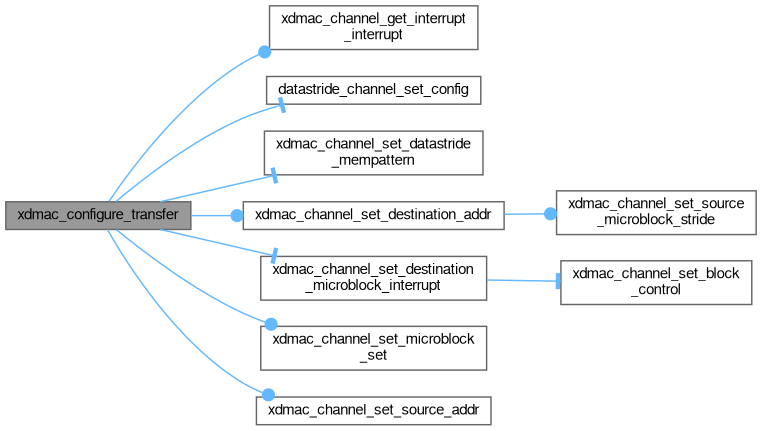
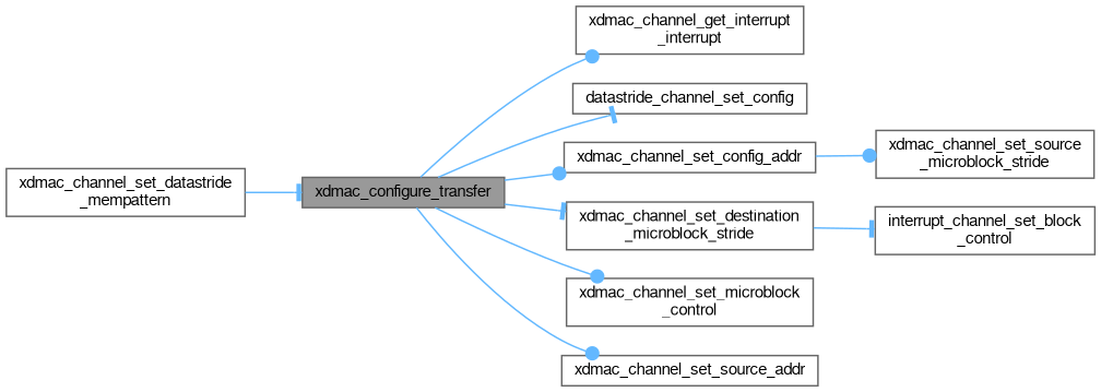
  digraph {
    rankdir=LR
    node [color=grey40 fillcolor=white fontname=FreeSans fontsize=10 shape=box style=filled]
    edge [arrowhead=dot color=steelblue1 fontname=FreeSans fontsize=10 labelfontname=FreeSans labelfontsize=10 style=solid]
    n1 [color=gray40 fillcolor=grey60 fontcolor=black height=0.2 label=xdmac_configure_transfer width=0.4]
    n2 [height=0.2 label="xdmac_channel_get_interrupt\l_interrupt" width=0.4]
    n3 [height=0.2 label=datastride_channel_set_config width=0.4]
    n4 [height=0.2 label="xdmac_channel_set_datastride\l_mempattern" width=0.4]
-   n5 [height=0.2 label=xdmac_channel_set_destination_addr width=0.4]
-   n6 [height=0.2 label="xdmac_channel_set_destination\l_microblock_interrupt" width=0.4]
-   n7 [height=0.2 label="xdmac_channel_set_microblock\l_set" width=0.4]
+   n5 [height=0.2 label=xdmac_channel_set_config_addr width=0.4]
+   n6 [height=0.2 label="xdmac_channel_set_destination\l_microblock_stride" width=0.4]
+   n7 [height=0.2 label="xdmac_channel_set_microblock\l_control" width=0.4]
    n8 [height=0.2 label=xdmac_channel_set_source_addr width=0.4]
-   n9 [height=0.2 label="xdmac_channel_set_block\l_control" width=0.4]
+   n9 [height=0.2 label="interrupt_channel_set_block\l_control" width=0.4]
    n10 [height=0.2 label="xdmac_channel_set_source\l_microblock_stride" width=0.4]
    n1 -> n2
    n1 -> n3 [arrowhead=tee]
-   n1 -> n4 [arrowhead=tee]
+   n4 -> n1 [arrowhead=tee]
    n1 -> n5
    n1 -> n6 [arrowhead=tee]
    n1 -> n7
    n1 -> n8
    n5 -> n10
    n6 -> n9 [arrowhead=tee]
  }
